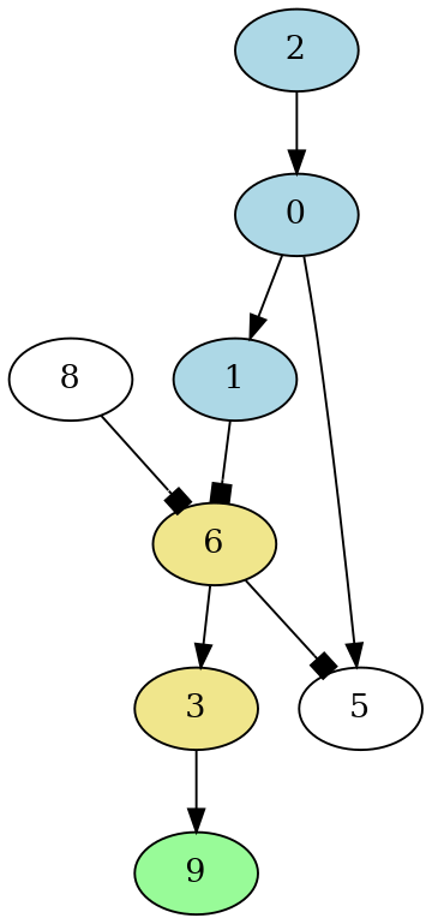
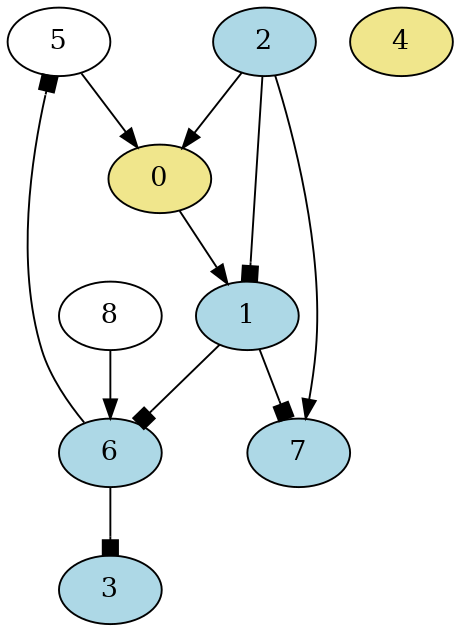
  digraph {
    Name="testing-node10-edge15"
    node [Weight=9 fillcolor=lightblue style=filled]
    edge [Weight=0 arrowhead=normal]
    5 [Weight=7 fillcolor=white]
-   0
+   0 [fillcolor=khaki]
    1 [Weight=7]
-   6 [Weight=6 fillcolor=khaki]
-   3 [fillcolor=khaki]
+   6 [Weight=6]
+   7 [Weight=0]
+   3
    2 [Weight=8]
-   9 [Weight=5 fillcolor=palegreen]
+   4 [Weight=6 fillcolor=khaki]
    8 [fillcolor=white]
-   0 -> 5 [Weight=4]
+   5 -> 0 [Weight=4]
    0 -> 1
    1 -> 6 [Weight=6 arrowhead=box]
+   1 -> 7 [arrowhead=box]
    6 -> 5 [Weight=8 arrowhead=box]
-   6 -> 3 [Weight=6]
-   3 -> 9 [Weight=5]
+   6 -> 3 [Weight=6 arrowhead=box]
    2 -> 0 [Weight=1]
-   8 -> 6 [Weight=3 arrowhead=box]
+   2 -> 1 [Weight=5 arrowhead=box]
+   2 -> 7 [Weight=3]
+   8 -> 6 [Weight=3]
  }
